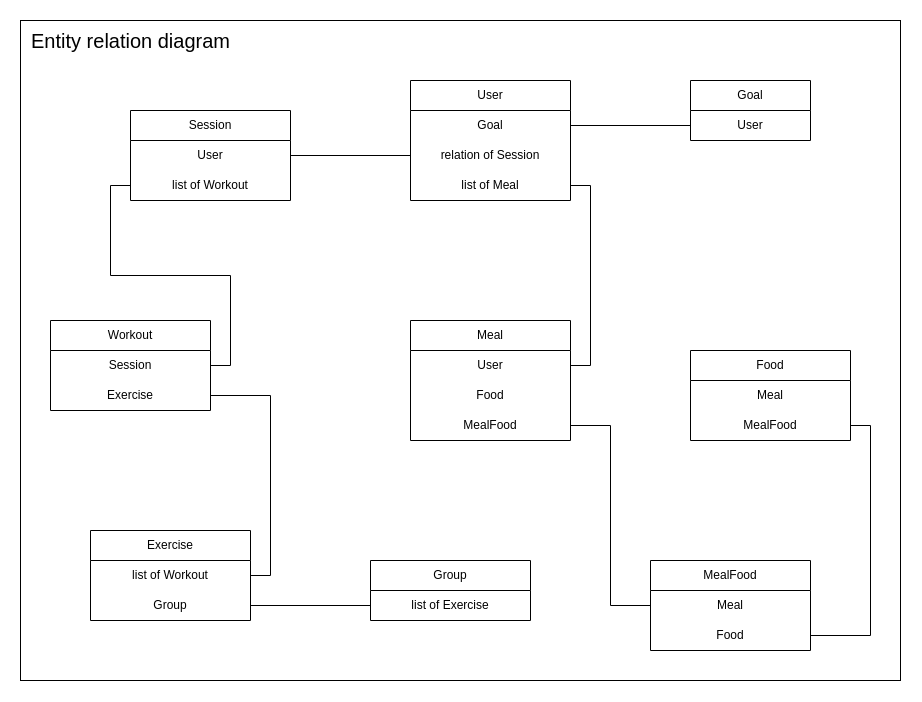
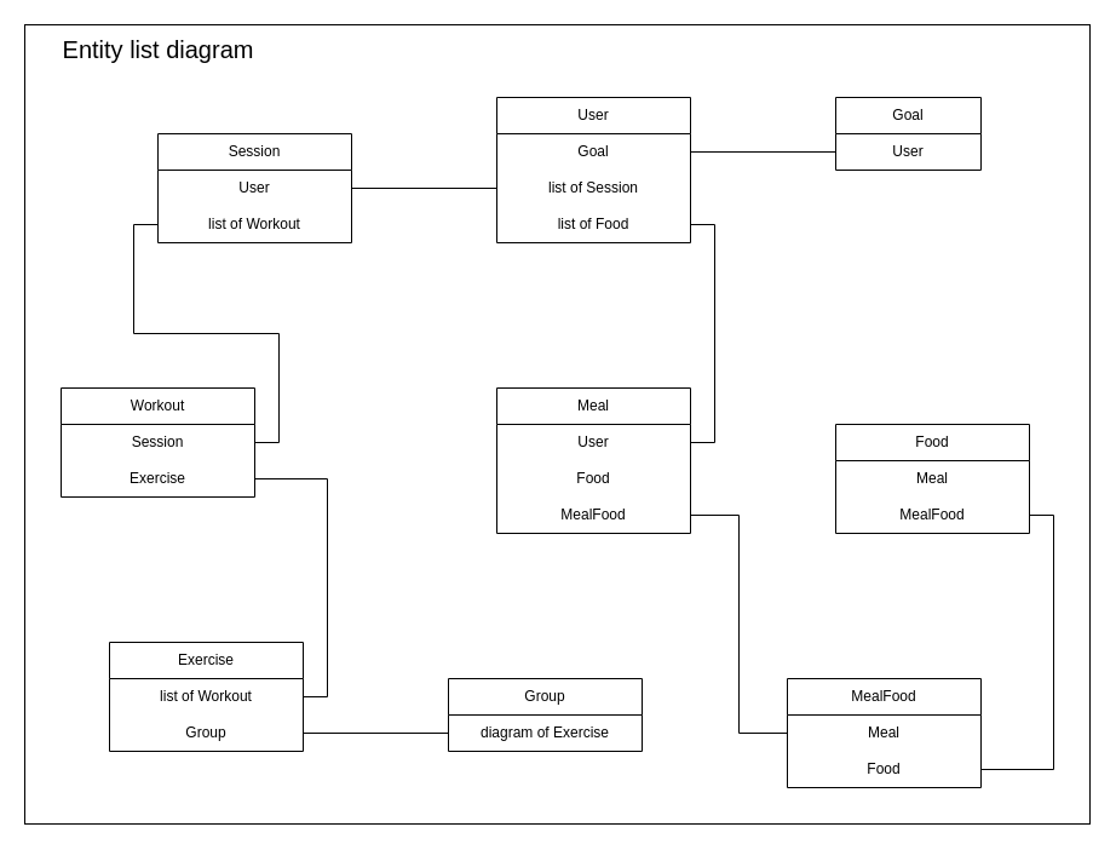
  <mxCell id="0" />
  <mxCell id="1" parent="0" />
  <mxCell id="2" value="" style="rounded=0;whiteSpace=wrap;html=1;" vertex="1" parent="1"><mxGeometry x="20" y="20" width="880" height="660" as="geometry" /></mxCell>
- <mxCell id="3" value="Entity relation diagram" style="text;html=1;align=center;verticalAlign=middle;resizable=0;points=[];autosize=1;strokeColor=none;fillColor=none;fontSize=20;gradientColor=none;glass=0;shadow=0;" vertex="1" parent="1"><mxGeometry x="20" y="20" width="220" height="40" as="geometry" /></mxCell>
+ <mxCell id="3" value="Entity list diagram" style="text;html=1;align=center;verticalAlign=middle;resizable=0;points=[];autosize=1;strokeColor=none;fillColor=none;fontSize=20;gradientColor=none;glass=0;shadow=0;" vertex="1" parent="1"><mxGeometry x="20" y="20" width="220" height="40" as="geometry" /></mxCell>
  <mxCell id="4" value="User" style="swimlane;fontStyle=0;childLayout=stackLayout;horizontal=1;startSize=30;horizontalStack=0;resizeParent=1;resizeParentMax=0;resizeLast=0;collapsible=1;marginBottom=0;whiteSpace=wrap;html=1;" vertex="1" parent="1"><mxGeometry x="410" y="80" width="160" height="120" as="geometry" /></mxCell>
  <mxCell id="5" value="Goal" style="text;strokeColor=none;fillColor=none;align=center;verticalAlign=middle;spacingLeft=4;spacingRight=4;overflow=hidden;points=[[0,0.5],[1,0.5]];portConstraint=eastwest;rotatable=0;whiteSpace=wrap;html=1;" vertex="1" parent="4"><mxGeometry y="30" width="160" height="30" as="geometry" /></mxCell>
- <mxCell id="6" value="relation of Session" style="text;strokeColor=none;fillColor=none;align=center;verticalAlign=middle;spacingLeft=4;spacingRight=4;overflow=hidden;points=[[0,0.5],[1,0.5]];portConstraint=eastwest;rotatable=0;whiteSpace=wrap;html=1;" vertex="1" parent="4"><mxGeometry y="60" width="160" height="30" as="geometry" /></mxCell>
- <mxCell id="7" value="list of Meal" style="text;strokeColor=none;fillColor=none;align=center;verticalAlign=middle;spacingLeft=4;spacingRight=4;overflow=hidden;points=[[0,0.5],[1,0.5]];portConstraint=eastwest;rotatable=0;whiteSpace=wrap;html=1;" vertex="1" parent="4"><mxGeometry y="90" width="160" height="30" as="geometry" /></mxCell>
+ <mxCell id="6" value="list of Session" style="text;strokeColor=none;fillColor=none;align=center;verticalAlign=middle;spacingLeft=4;spacingRight=4;overflow=hidden;points=[[0,0.5],[1,0.5]];portConstraint=eastwest;rotatable=0;whiteSpace=wrap;html=1;" vertex="1" parent="4"><mxGeometry y="60" width="160" height="30" as="geometry" /></mxCell>
+ <mxCell id="7" value="list of Food" style="text;strokeColor=none;fillColor=none;align=center;verticalAlign=middle;spacingLeft=4;spacingRight=4;overflow=hidden;points=[[0,0.5],[1,0.5]];portConstraint=eastwest;rotatable=0;whiteSpace=wrap;html=1;" vertex="1" parent="4"><mxGeometry y="90" width="160" height="30" as="geometry" /></mxCell>
  <mxCell id="8" value="Goal" style="swimlane;fontStyle=0;childLayout=stackLayout;horizontal=1;startSize=30;horizontalStack=0;resizeParent=1;resizeParentMax=0;resizeLast=0;collapsible=1;marginBottom=0;whiteSpace=wrap;html=1;" vertex="1" parent="1"><mxGeometry x="690" y="80" width="120" height="60" as="geometry" /></mxCell>
  <mxCell id="9" value="User" style="text;strokeColor=none;fillColor=none;align=center;verticalAlign=middle;spacingLeft=4;spacingRight=4;overflow=hidden;points=[[0,0.5],[1,0.5]];portConstraint=eastwest;rotatable=0;whiteSpace=wrap;html=1;" vertex="1" parent="8"><mxGeometry y="30" width="120" height="30" as="geometry" /></mxCell>
  <mxCell id="10" value="Meal" style="swimlane;fontStyle=0;childLayout=stackLayout;horizontal=1;startSize=30;horizontalStack=0;resizeParent=1;resizeParentMax=0;resizeLast=0;collapsible=1;marginBottom=0;whiteSpace=wrap;html=1;" vertex="1" parent="1"><mxGeometry x="410" y="320" width="160" height="120" as="geometry"><mxRectangle x="40" y="240" width="70" height="30" as="alternateBounds" /></mxGeometry></mxCell>
  <mxCell id="11" value="User" style="text;strokeColor=none;fillColor=none;align=center;verticalAlign=middle;spacingLeft=4;spacingRight=4;overflow=hidden;points=[[0,0.5],[1,0.5]];portConstraint=eastwest;rotatable=0;whiteSpace=wrap;html=1;" vertex="1" parent="10"><mxGeometry y="30" width="160" height="30" as="geometry" /></mxCell>
  <mxCell id="12" value="Food" style="text;strokeColor=none;fillColor=none;align=center;verticalAlign=middle;spacingLeft=4;spacingRight=4;overflow=hidden;points=[[0,0.5],[1,0.5]];portConstraint=eastwest;rotatable=0;whiteSpace=wrap;html=1;" vertex="1" parent="10"><mxGeometry y="60" width="160" height="30" as="geometry" /></mxCell>
  <mxCell id="13" value="MealFood" style="text;strokeColor=none;fillColor=none;align=center;verticalAlign=middle;spacingLeft=4;spacingRight=4;overflow=hidden;points=[[0,0.5],[1,0.5]];portConstraint=eastwest;rotatable=0;whiteSpace=wrap;html=1;" vertex="1" parent="10"><mxGeometry y="90" width="160" height="30" as="geometry" /></mxCell>
  <mxCell id="14" value="Food" style="swimlane;fontStyle=0;childLayout=stackLayout;horizontal=1;startSize=30;horizontalStack=0;resizeParent=1;resizeParentMax=0;resizeLast=0;collapsible=1;marginBottom=0;whiteSpace=wrap;html=1;" vertex="1" parent="1"><mxGeometry x="690" y="350" width="160" height="90" as="geometry"><mxRectangle x="40" y="240" width="70" height="30" as="alternateBounds" /></mxGeometry></mxCell>
  <mxCell id="15" value="Meal" style="text;strokeColor=none;fillColor=none;align=center;verticalAlign=middle;spacingLeft=4;spacingRight=4;overflow=hidden;points=[[0,0.5],[1,0.5]];portConstraint=eastwest;rotatable=0;whiteSpace=wrap;html=1;" vertex="1" parent="14"><mxGeometry y="30" width="160" height="30" as="geometry" /></mxCell>
  <mxCell id="16" value="MealFood" style="text;strokeColor=none;fillColor=none;align=center;verticalAlign=middle;spacingLeft=4;spacingRight=4;overflow=hidden;points=[[0,0.5],[1,0.5]];portConstraint=eastwest;rotatable=0;whiteSpace=wrap;html=1;" vertex="1" parent="14"><mxGeometry y="60" width="160" height="30" as="geometry" /></mxCell>
  <mxCell id="17" value="MealFood" style="swimlane;fontStyle=0;childLayout=stackLayout;horizontal=1;startSize=30;horizontalStack=0;resizeParent=1;resizeParentMax=0;resizeLast=0;collapsible=1;marginBottom=0;whiteSpace=wrap;html=1;" vertex="1" parent="1"><mxGeometry x="650" y="560" width="160" height="90" as="geometry"><mxRectangle x="40" y="240" width="70" height="30" as="alternateBounds" /></mxGeometry></mxCell>
  <mxCell id="18" value="Meal" style="text;strokeColor=none;fillColor=none;align=center;verticalAlign=middle;spacingLeft=4;spacingRight=4;overflow=hidden;points=[[0,0.5],[1,0.5]];portConstraint=eastwest;rotatable=0;whiteSpace=wrap;html=1;" vertex="1" parent="17"><mxGeometry y="30" width="160" height="30" as="geometry" /></mxCell>
  <mxCell id="19" value="Food" style="text;strokeColor=none;fillColor=none;align=center;verticalAlign=middle;spacingLeft=4;spacingRight=4;overflow=hidden;points=[[0,0.5],[1,0.5]];portConstraint=eastwest;rotatable=0;whiteSpace=wrap;html=1;" vertex="1" parent="17"><mxGeometry y="60" width="160" height="30" as="geometry" /></mxCell>
  <mxCell id="20" value="Session" style="swimlane;fontStyle=0;childLayout=stackLayout;horizontal=1;startSize=30;horizontalStack=0;resizeParent=1;resizeParentMax=0;resizeLast=0;collapsible=1;marginBottom=0;whiteSpace=wrap;html=1;" vertex="1" parent="1"><mxGeometry x="130" y="110" width="160" height="90" as="geometry" /></mxCell>
  <mxCell id="21" value="User" style="text;strokeColor=none;fillColor=none;align=center;verticalAlign=middle;spacingLeft=4;spacingRight=4;overflow=hidden;points=[[0,0.5],[1,0.5]];portConstraint=eastwest;rotatable=0;whiteSpace=wrap;html=1;" vertex="1" parent="20"><mxGeometry y="30" width="160" height="30" as="geometry" /></mxCell>
  <mxCell id="22" value="list of Workout" style="text;strokeColor=none;fillColor=none;align=center;verticalAlign=middle;spacingLeft=4;spacingRight=4;overflow=hidden;points=[[0,0.5],[1,0.5]];portConstraint=eastwest;rotatable=0;whiteSpace=wrap;html=1;" vertex="1" parent="20"><mxGeometry y="60" width="160" height="30" as="geometry" /></mxCell>
  <mxCell id="23" value="Workout" style="swimlane;fontStyle=0;childLayout=stackLayout;horizontal=1;startSize=30;horizontalStack=0;resizeParent=1;resizeParentMax=0;resizeLast=0;collapsible=1;marginBottom=0;whiteSpace=wrap;html=1;" vertex="1" parent="1"><mxGeometry x="50" y="320" width="160" height="90" as="geometry" /></mxCell>
  <mxCell id="24" value="Session" style="text;strokeColor=none;fillColor=none;align=center;verticalAlign=middle;spacingLeft=4;spacingRight=4;overflow=hidden;points=[[0,0.5],[1,0.5]];portConstraint=eastwest;rotatable=0;whiteSpace=wrap;html=1;" vertex="1" parent="23"><mxGeometry y="30" width="160" height="30" as="geometry" /></mxCell>
  <mxCell id="25" value="Exercise" style="text;strokeColor=none;fillColor=none;align=center;verticalAlign=middle;spacingLeft=4;spacingRight=4;overflow=hidden;points=[[0,0.5],[1,0.5]];portConstraint=eastwest;rotatable=0;whiteSpace=wrap;html=1;" vertex="1" parent="23"><mxGeometry y="60" width="160" height="30" as="geometry" /></mxCell>
  <mxCell id="26" value="Exercise" style="swimlane;fontStyle=0;childLayout=stackLayout;horizontal=1;startSize=30;horizontalStack=0;resizeParent=1;resizeParentMax=0;resizeLast=0;collapsible=1;marginBottom=0;whiteSpace=wrap;html=1;" vertex="1" parent="1"><mxGeometry x="90" y="530" width="160" height="90" as="geometry" /></mxCell>
  <mxCell id="27" value="list of Workout" style="text;strokeColor=none;fillColor=none;align=center;verticalAlign=middle;spacingLeft=4;spacingRight=4;overflow=hidden;points=[[0,0.5],[1,0.5]];portConstraint=eastwest;rotatable=0;whiteSpace=wrap;html=1;" vertex="1" parent="26"><mxGeometry y="30" width="160" height="30" as="geometry" /></mxCell>
  <mxCell id="28" value="Group" style="text;strokeColor=none;fillColor=none;align=center;verticalAlign=middle;spacingLeft=4;spacingRight=4;overflow=hidden;points=[[0,0.5],[1,0.5]];portConstraint=eastwest;rotatable=0;whiteSpace=wrap;html=1;" vertex="1" parent="26"><mxGeometry y="60" width="160" height="30" as="geometry" /></mxCell>
  <mxCell id="29" value="Group" style="swimlane;fontStyle=0;childLayout=stackLayout;horizontal=1;startSize=30;horizontalStack=0;resizeParent=1;resizeParentMax=0;resizeLast=0;collapsible=1;marginBottom=0;whiteSpace=wrap;html=1;" vertex="1" parent="1"><mxGeometry x="370" y="560" width="160" height="60" as="geometry" /></mxCell>
- <mxCell id="30" value="list of Exercise" style="text;strokeColor=none;fillColor=none;align=center;verticalAlign=middle;spacingLeft=4;spacingRight=4;overflow=hidden;points=[[0,0.5],[1,0.5]];portConstraint=eastwest;rotatable=0;whiteSpace=wrap;html=1;" vertex="1" parent="29"><mxGeometry y="30" width="160" height="30" as="geometry" /></mxCell>
+ <mxCell id="30" value="diagram of Exercise" style="text;strokeColor=none;fillColor=none;align=center;verticalAlign=middle;spacingLeft=4;spacingRight=4;overflow=hidden;points=[[0,0.5],[1,0.5]];portConstraint=eastwest;rotatable=0;whiteSpace=wrap;html=1;" vertex="1" parent="29"><mxGeometry y="30" width="160" height="30" as="geometry" /></mxCell>
  <mxCell id="31" style="edgeStyle=orthogonalEdgeStyle;rounded=0;orthogonalLoop=1;jettySize=auto;html=1;exitX=1;exitY=0.5;exitDx=0;exitDy=0;entryX=0;entryY=0.5;entryDx=0;entryDy=0;startArrow=none;startFill=0;endArrow=none;" edge="1" parent="1" source="5" target="9"><mxGeometry relative="1" as="geometry" /></mxCell>
  <mxCell id="32" style="edgeStyle=orthogonalEdgeStyle;rounded=0;orthogonalLoop=1;jettySize=auto;html=1;exitX=1;exitY=0.5;exitDx=0;exitDy=0;entryX=0;entryY=0.5;entryDx=0;entryDy=0;endArrow=none;startFill=0;" edge="1" parent="1" source="21" target="6"><mxGeometry relative="1" as="geometry" /></mxCell>
  <mxCell id="33" style="edgeStyle=orthogonalEdgeStyle;rounded=0;orthogonalLoop=1;jettySize=auto;html=1;exitX=1;exitY=0.5;exitDx=0;exitDy=0;entryX=1;entryY=0.5;entryDx=0;entryDy=0;endArrow=none;startFill=0;" edge="1" parent="1" source="7" target="11"><mxGeometry relative="1" as="geometry" /></mxCell>
  <mxCell id="34" style="edgeStyle=orthogonalEdgeStyle;rounded=0;orthogonalLoop=1;jettySize=auto;html=1;exitX=1;exitY=0.5;exitDx=0;exitDy=0;entryX=1;entryY=0.5;entryDx=0;entryDy=0;endArrow=none;startFill=0;" edge="1" parent="1" source="16" target="19"><mxGeometry relative="1" as="geometry" /></mxCell>
  <mxCell id="35" style="edgeStyle=orthogonalEdgeStyle;rounded=0;orthogonalLoop=1;jettySize=auto;html=1;exitX=0;exitY=0.5;exitDx=0;exitDy=0;entryX=1;entryY=0.5;entryDx=0;entryDy=0;endArrow=none;startFill=0;" edge="1" parent="1" source="22" target="24"><mxGeometry relative="1" as="geometry" /></mxCell>
  <mxCell id="36" style="edgeStyle=orthogonalEdgeStyle;rounded=0;orthogonalLoop=1;jettySize=auto;html=1;exitX=1;exitY=0.5;exitDx=0;exitDy=0;entryX=1;entryY=0.5;entryDx=0;entryDy=0;endArrow=none;startFill=0;" edge="1" parent="1" source="25" target="27"><mxGeometry relative="1" as="geometry" /></mxCell>
  <mxCell id="37" style="edgeStyle=orthogonalEdgeStyle;rounded=0;orthogonalLoop=1;jettySize=auto;html=1;exitX=1;exitY=0.5;exitDx=0;exitDy=0;entryX=0;entryY=0.5;entryDx=0;entryDy=0;endArrow=none;startFill=0;" edge="1" parent="1" source="13" target="18"><mxGeometry relative="1" as="geometry" /></mxCell>
  <mxCell id="38" style="edgeStyle=orthogonalEdgeStyle;rounded=0;orthogonalLoop=1;jettySize=auto;html=1;exitX=1;exitY=0.5;exitDx=0;exitDy=0;entryX=0;entryY=0.5;entryDx=0;entryDy=0;endArrow=none;startFill=0;" edge="1" parent="1" source="28" target="30"><mxGeometry relative="1" as="geometry" /></mxCell>
